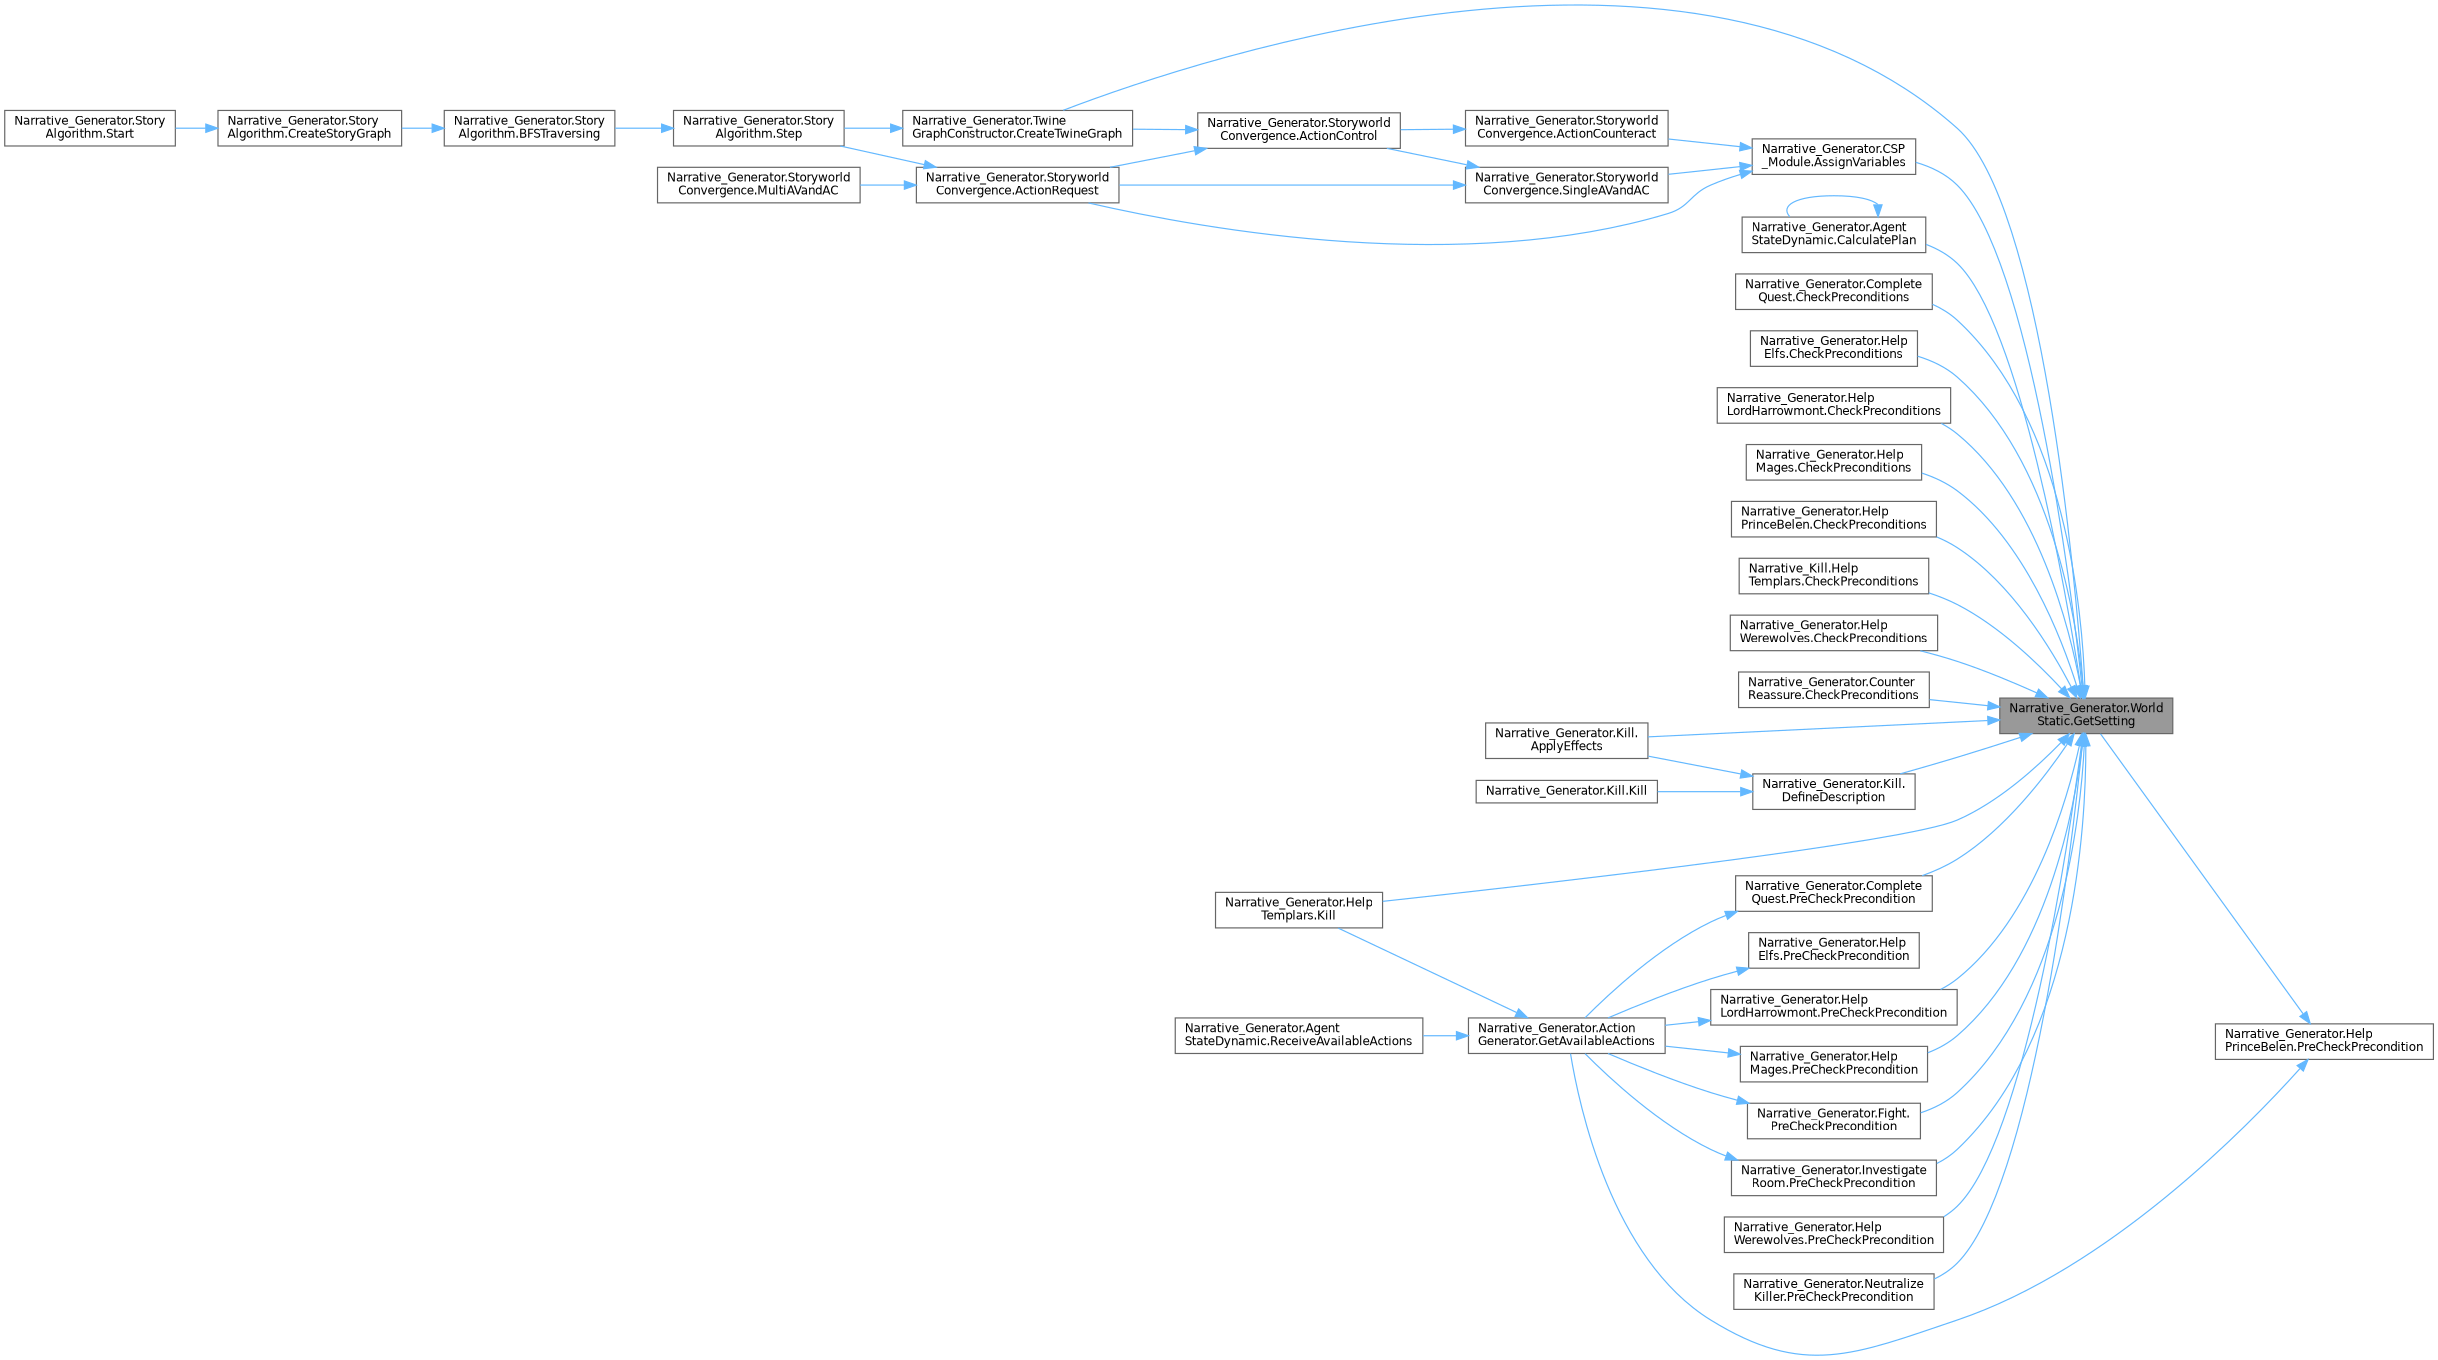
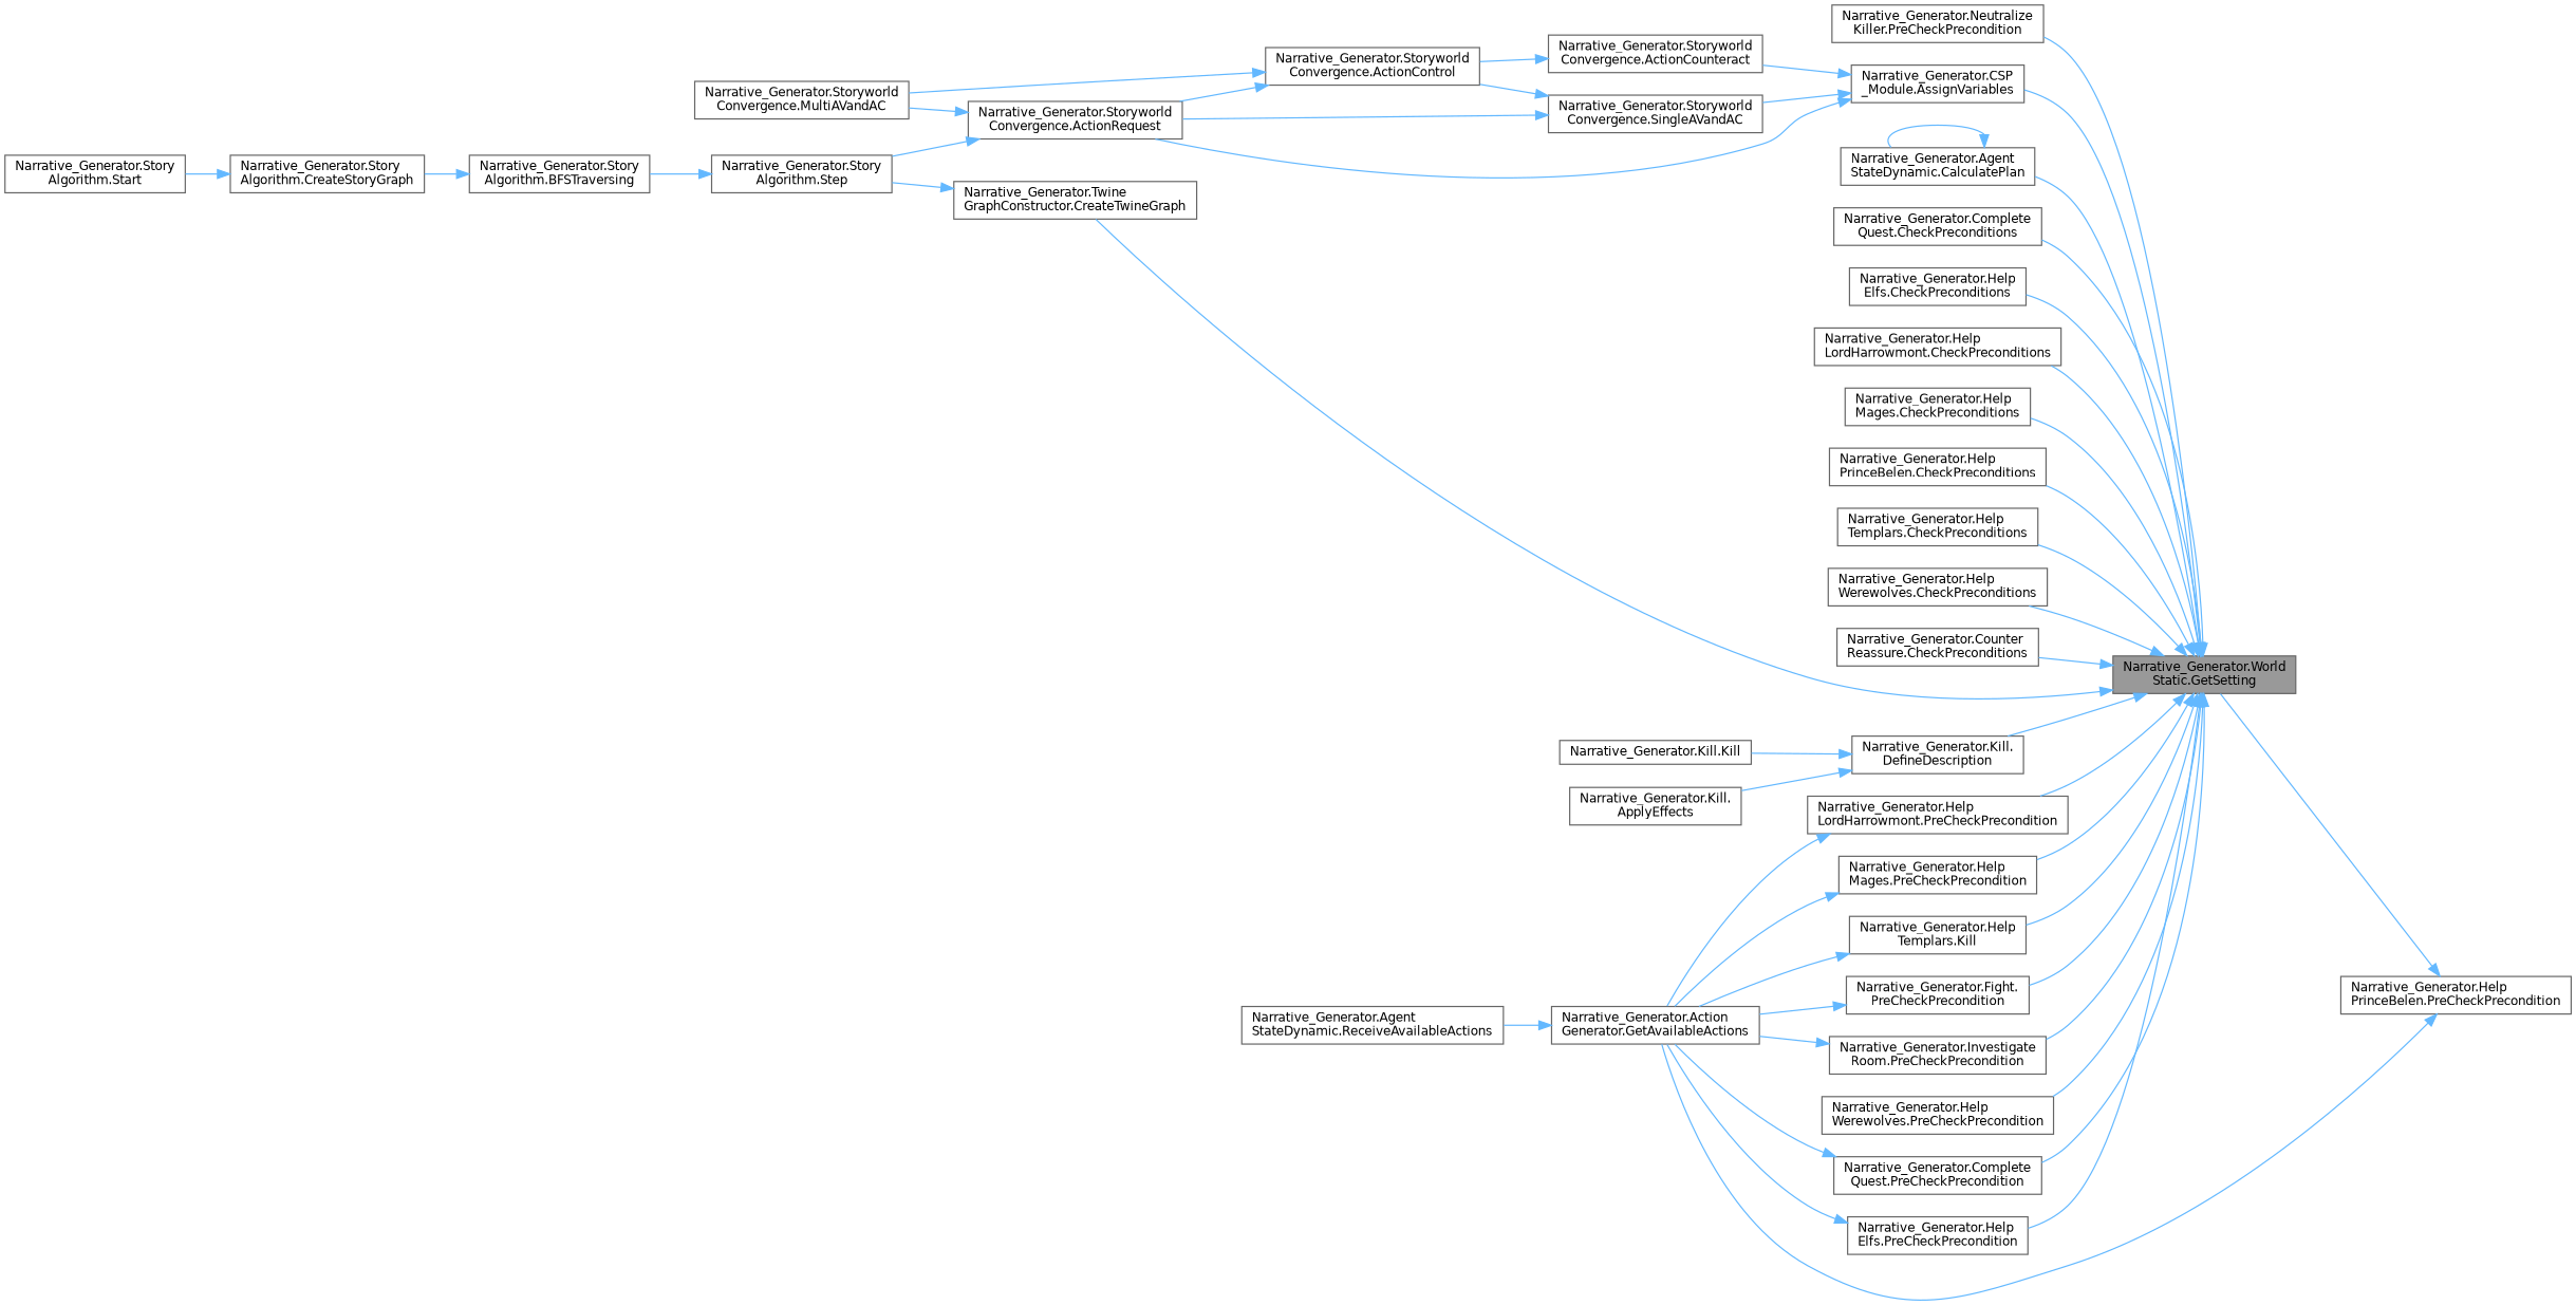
  digraph {
    rankdir=RL
    node [color=grey40 fillcolor=white fontname=Helvetica fontsize=10 shape=box style=filled]
    edge [color=steelblue1 dir=back fontname=Helvetica fontsize=10 labelfontname=Helvetica labelfontsize=10 style=solid]
    n1 [color=gray40 fillcolor=grey60 fontcolor=black height=0.2 label="Narrative_Generator.World\lStatic.GetSetting" width=0.4]
    n2 [height=0.2 label="Narrative_Generator.CSP\l_Module.AssignVariables" width=0.4]
    n3 [height=0.2 label="Narrative_Generator.Agent\lStateDynamic.CalculatePlan" width=0.4]
    n4 [height=0.2 label="Narrative_Generator.Complete\lQuest.CheckPreconditions" width=0.4]
    n5 [height=0.2 label="Narrative_Generator.Help\lElfs.CheckPreconditions" width=0.4]
    n6 [height=0.2 label="Narrative_Generator.Help\lLordHarrowmont.CheckPreconditions" width=0.4]
    n7 [height=0.2 label="Narrative_Generator.Help\lMages.CheckPreconditions" width=0.4]
    n8 [height=0.2 label="Narrative_Generator.Help\lPrinceBelen.CheckPreconditions" width=0.4]
-   n9 [height=0.2 label="Narrative_Kill.Help\lTemplars.CheckPreconditions" width=0.4]
+   n9 [height=0.2 label="Narrative_Generator.Help\lTemplars.CheckPreconditions" width=0.4]
    n10 [height=0.2 label="Narrative_Generator.Help\lWerewolves.CheckPreconditions" width=0.4]
    n11 [height=0.2 label="Narrative_Generator.Counter\lReassure.CheckPreconditions" width=0.4]
    n12 [height=0.2 label="Narrative_Generator.Twine\lGraphConstructor.CreateTwineGraph" width=0.4]
    n13 [height=0.2 label="Narrative_Generator.Kill.\lDefineDescription" width=0.4]
    n14 [height=0.2 label="Narrative_Generator.Complete\lQuest.PreCheckPrecondition" width=0.4]
    n15 [height=0.2 label="Narrative_Generator.Help\lElfs.PreCheckPrecondition" width=0.4]
    n16 [height=0.2 label="Narrative_Generator.Help\lLordHarrowmont.PreCheckPrecondition" width=0.4]
    n17 [height=0.2 label="Narrative_Generator.Help\lMages.PreCheckPrecondition" width=0.4]
    n18 [height=0.2 label="Narrative_Generator.Help\lTemplars.Kill" width=0.4]
    n19 [height=0.2 label="Narrative_Generator.Help\lWerewolves.PreCheckPrecondition" width=0.4]
    n20 [height=0.2 label="Narrative_Generator.Fight.\lPreCheckPrecondition" width=0.4]
    n21 [height=0.2 label="Narrative_Generator.Investigate\lRoom.PreCheckPrecondition" width=0.4]
    n22 [height=0.2 label="Narrative_Generator.Neutralize\lKiller.PreCheckPrecondition" width=0.4]
    n23 [height=0.2 label="Narrative_Generator.Storyworld\lConvergence.ActionCounteract" width=0.4]
    n24 [height=0.2 label="Narrative_Generator.Storyworld\lConvergence.ActionRequest" width=0.4]
    n25 [height=0.2 label="Narrative_Generator.Storyworld\lConvergence.SingleAVandAC" width=0.4]
    n26 [height=0.2 label="Narrative_Generator.Story\lAlgorithm.Step" width=0.4]
    n27 [height=0.2 label="Narrative_Generator.Kill.\lApplyEffects" width=0.4]
    n28 [height=0.2 label="Narrative_Generator.Kill.Kill" width=0.4]
    n29 [height=0.2 label="Narrative_Generator.Action\lGenerator.GetAvailableActions" width=0.4]
    n30 [height=0.2 label="Narrative_Generator.Help\lPrinceBelen.PreCheckPrecondition" width=0.4]
    n31 [height=0.2 label="Narrative_Generator.Storyworld\lConvergence.ActionControl" width=0.4]
    n32 [height=0.2 label="Narrative_Generator.Storyworld\lConvergence.MultiAVandAC" width=0.4]
    n33 [height=0.2 label="Narrative_Generator.Story\lAlgorithm.BFSTraversing" width=0.4]
    n34 [height=0.2 label="Narrative_Generator.Story\lAlgorithm.CreateStoryGraph" width=0.4]
    n35 [height=0.2 label="Narrative_Generator.Story\lAlgorithm.Start" width=0.4]
    n36 [height=0.2 label="Narrative_Generator.Agent\lStateDynamic.ReceiveAvailableActions" width=0.4]
    n1 -> n2
    n1 -> n3
    n1 -> n4
    n1 -> n5
    n1 -> n6
    n1 -> n7
    n1 -> n8
    n1 -> n9
    n1 -> n10
    n1 -> n11
    n1 -> n12
    n1 -> n13
    n1 -> n14
-   n1 -> n27
+   n1 -> n15
    n1 -> n16
    n1 -> n17
    n1 -> n18
    n1 -> n19
    n1 -> n20
    n1 -> n21
    n1 -> n22
    n2 -> n23
    n2 -> n24
    n2 -> n25
    n3 -> n3
    n12 -> n26
    n13 -> n27
    n13 -> n28
    n14 -> n29
    n15 -> n29
    n16 -> n29
    n17 -> n29
-   n29 -> n18
+   n18 -> n29
    n20 -> n29
    n21 -> n29
    n23 -> n31
    n24 -> n26
    n24 -> n32
    n25 -> n24
    n25 -> n31
    n26 -> n33
    n29 -> n36
    n30 -> n1
    n30 -> n29
    n31 -> n24
-   n31 -> n12
+   n31 -> n32
    n33 -> n34
    n34 -> n35
  }
